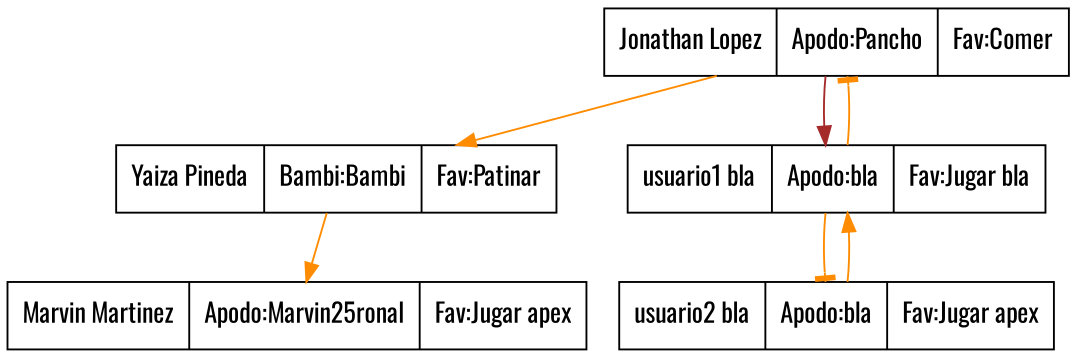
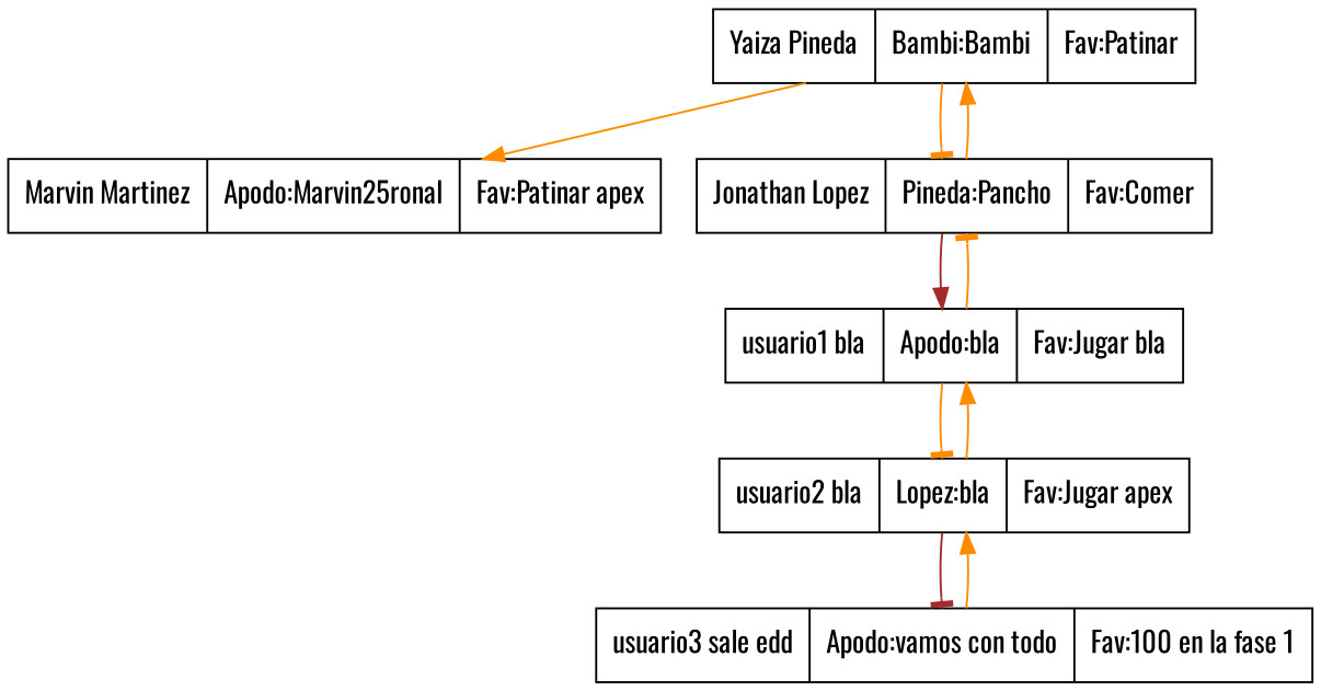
  digraph {
    fontname=Oswald
    node [fontname=Oswald shape=record]
    edge [arrowhead=normal color=darkorange fontname=Oswald]
-   n1 [label="Marvin Martinez | Apodo:Marvin25ronal | Fav:Jugar apex"]
+   n1 [label="Marvin Martinez | Apodo:Marvin25ronal | Fav:Patinar apex"]
    n2 [label="Yaiza Pineda | Bambi:Bambi | Fav:Patinar"]
-   n3 [label="Jonathan Lopez | Apodo:Pancho | Fav:Comer"]
+   n3 [label="Jonathan Lopez | Pineda:Pancho | Fav:Comer"]
    n4 [label="usuario1 bla | Apodo:bla | Fav:Jugar bla"]
-   n5 [label="usuario2 bla | Apodo:bla | Fav:Jugar apex"]
+   n5 [label="usuario2 bla | Lopez:bla | Fav:Jugar apex"]
+   n6 [label="usuario3 sale edd | Apodo:vamos con todo | Fav:100 en la fase 1"]
    n2 -> n1
+   n2 -> n3 [arrowhead=tee]
    n3 -> n2
    n3 -> n4 [color=brown]
    n4 -> n3 [arrowhead=tee]
    n4 -> n5 [arrowhead=tee]
    n5 -> n4
+   n5 -> n6 [arrowhead=tee color=brown]
+   n6 -> n5
  }
